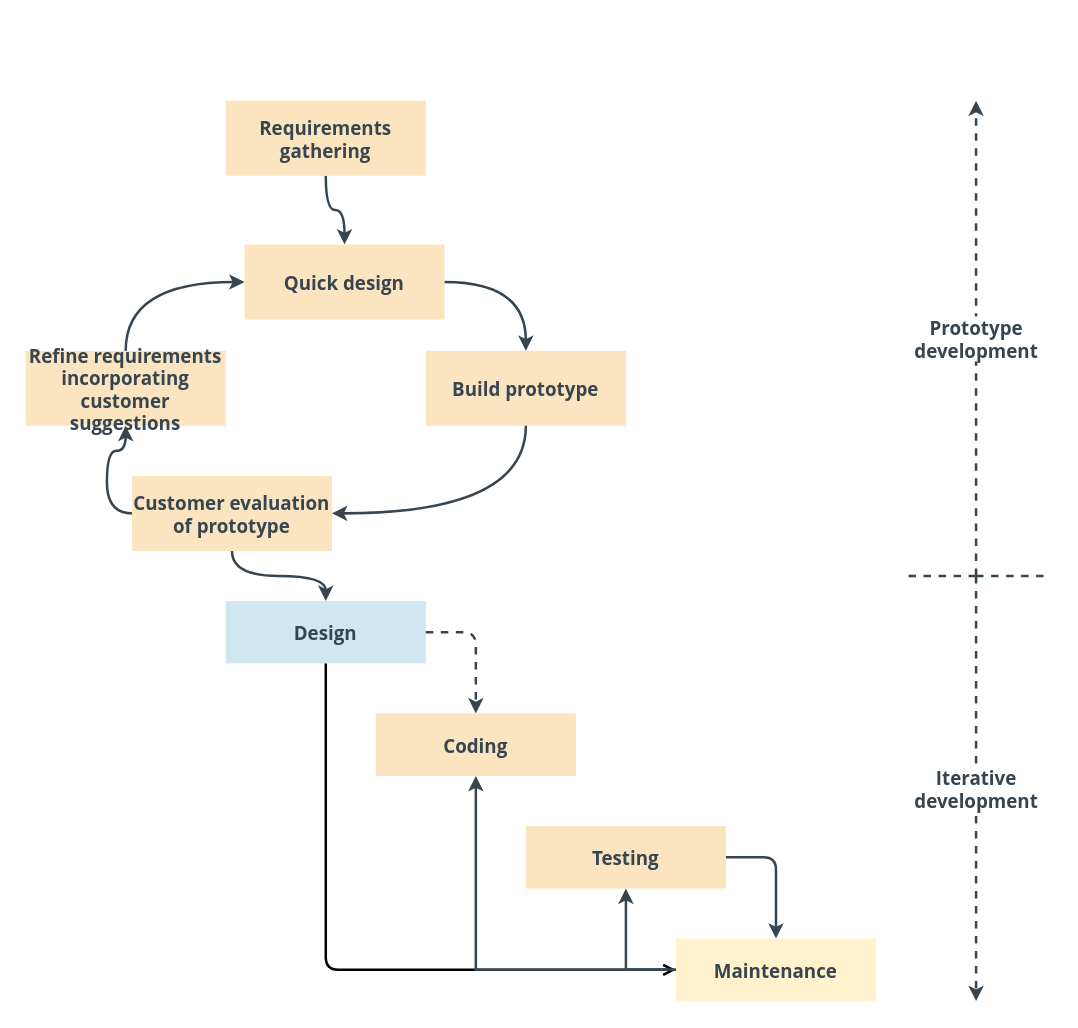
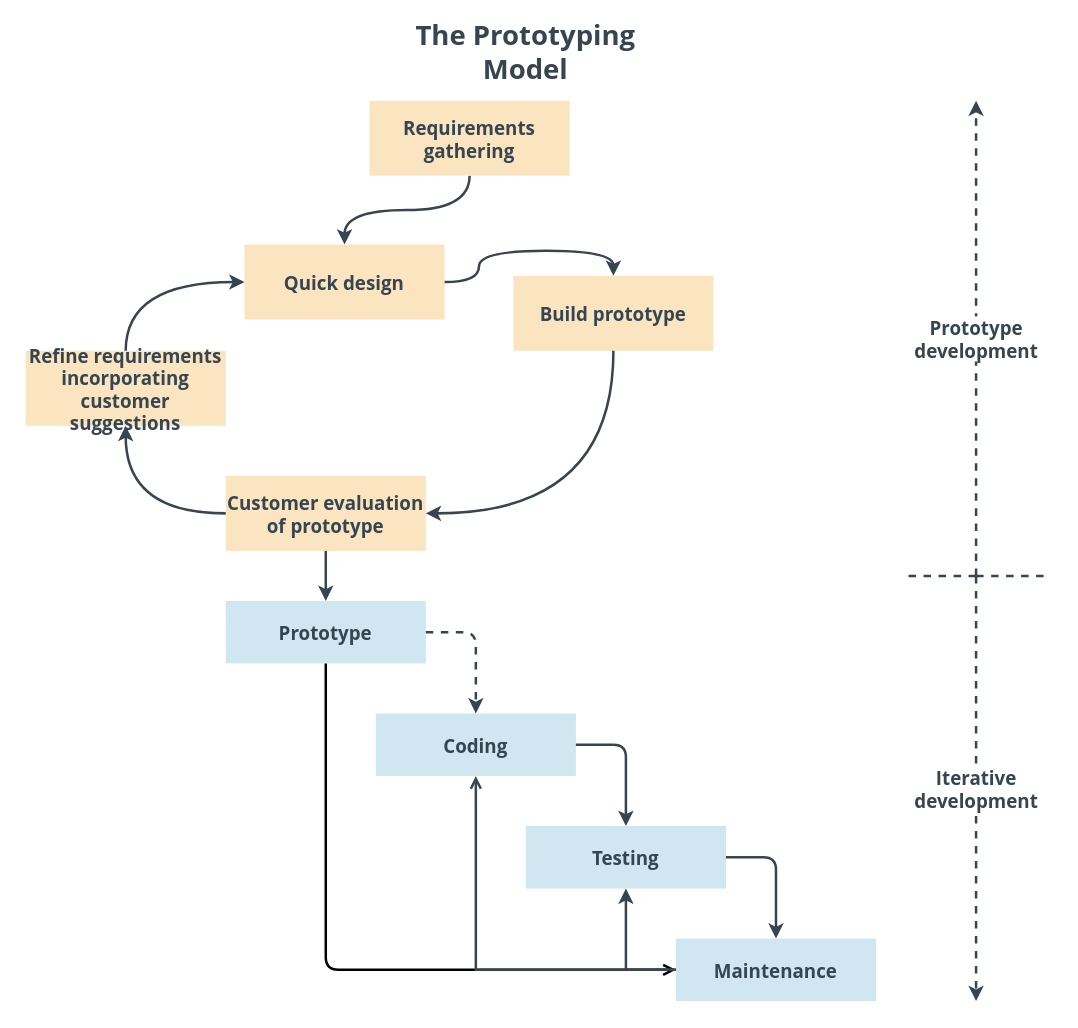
  <mxCell id="0" />
  <mxCell id="1" parent="0" />
  <mxCell id="2" style="edgeStyle=orthogonalEdgeStyle;orthogonalLoop=1;jettySize=auto;html=1;exitX=0.5;exitY=1;exitDx=0;exitDy=0;entryX=0.5;entryY=0;entryDx=0;entryDy=0;fontSize=15;fontColor=#36454F;curved=1;strokeWidth=2;strokeColor=#36454F;" edge="1" parent="1" source="3" target="4"><mxGeometry relative="1" as="geometry" /></mxCell>
- <mxCell id="3" value="Requirements gathering" style="rounded=0;whiteSpace=wrap;html=1;fontSize=15;glass=0;strokeWidth=1;shadow=0;sketch=0;strokeColor=none;fillColor=#FBE5C0;fontColor=#36454F;fontFamily=Open Sans;fontSource=https%3A%2F%2Ffonts.googleapis.com%2Fcss%3Ffamily%3DOpen%2BSans;fontStyle=1" vertex="1" parent="1"><mxGeometry x="180" y="80" width="160" height="60" as="geometry" /></mxCell>
+ <mxCell id="3" value="Requirements gathering" style="rounded=0;whiteSpace=wrap;html=1;fontSize=15;glass=0;strokeWidth=1;shadow=0;sketch=0;strokeColor=none;fillColor=#FBE5C0;fontColor=#36454F;fontFamily=Open Sans;fontSource=https%3A%2F%2Ffonts.googleapis.com%2Fcss%3Ffamily%3DOpen%2BSans;fontStyle=1" vertex="1" parent="1"><mxGeometry x="295" y="80" width="160" height="60" as="geometry" /></mxCell>
  <mxCell id="4" value="Quick design" style="rounded=0;whiteSpace=wrap;html=1;fontSize=15;glass=0;strokeWidth=1;shadow=0;sketch=0;strokeColor=none;fillColor=#FBE5C0;fontColor=#36454F;fontFamily=Open Sans;fontSource=https%3A%2F%2Ffonts.googleapis.com%2Fcss%3Ffamily%3DOpen%2BSans;fontStyle=1" vertex="1" parent="1"><mxGeometry x="195" y="195" width="160" height="60" as="geometry" /></mxCell>
  <mxCell id="5" value="Refine requirements incorporating customer suggestions" style="rounded=0;whiteSpace=wrap;html=1;fontSize=15;glass=0;strokeWidth=1;shadow=0;sketch=0;strokeColor=none;fillColor=#FBE5C0;fontColor=#36454F;fontFamily=Open Sans;fontSource=https%3A%2F%2Ffonts.googleapis.com%2Fcss%3Ffamily%3DOpen%2BSans;fontStyle=1" vertex="1" parent="1"><mxGeometry x="20" y="280" width="160" height="60" as="geometry" /></mxCell>
- <mxCell id="6" value="Build prototype&lt;br&gt;" style="rounded=0;whiteSpace=wrap;html=1;fontSize=15;glass=0;strokeWidth=1;shadow=0;sketch=0;strokeColor=none;fillColor=#FBE5C0;fontColor=#36454F;fontFamily=Open Sans;fontSource=https%3A%2F%2Ffonts.googleapis.com%2Fcss%3Ffamily%3DOpen%2BSans;fontStyle=1" vertex="1" parent="1"><mxGeometry x="340" y="280" width="160" height="60" as="geometry" /></mxCell>
- <mxCell id="7" value="Customer evaluation of prototype" style="rounded=0;whiteSpace=wrap;html=1;fontSize=15;glass=0;strokeWidth=1;shadow=0;sketch=0;strokeColor=none;fillColor=#FBE5C0;fontColor=#36454F;fontFamily=Open Sans;fontSource=https%3A%2F%2Ffonts.googleapis.com%2Fcss%3Ffamily%3DOpen%2BSans;fontStyle=1" vertex="1" parent="1"><mxGeometry x="105" y="380" width="160" height="60" as="geometry" /></mxCell>
+ <mxCell id="6" value="Build prototype&lt;br&gt;" style="rounded=0;whiteSpace=wrap;html=1;fontSize=15;glass=0;strokeWidth=1;shadow=0;sketch=0;strokeColor=none;fillColor=#FBE5C0;fontColor=#36454F;fontFamily=Open Sans;fontSource=https%3A%2F%2Ffonts.googleapis.com%2Fcss%3Ffamily%3DOpen%2BSans;fontStyle=1" vertex="1" parent="1"><mxGeometry x="410" y="220" width="160" height="60" as="geometry" /></mxCell>
+ <mxCell id="7" value="Customer evaluation of prototype" style="rounded=0;whiteSpace=wrap;html=1;fontSize=15;glass=0;strokeWidth=1;shadow=0;sketch=0;strokeColor=none;fillColor=#FBE5C0;fontColor=#36454F;fontFamily=Open Sans;fontSource=https%3A%2F%2Ffonts.googleapis.com%2Fcss%3Ffamily%3DOpen%2BSans;fontStyle=1" vertex="1" parent="1"><mxGeometry x="180" y="380" width="160" height="60" as="geometry" /></mxCell>
  <mxCell id="8" style="edgeStyle=orthogonalEdgeStyle;orthogonalLoop=1;jettySize=auto;html=1;exitX=1;exitY=0.5;exitDx=0;exitDy=0;entryX=0.5;entryY=0;entryDx=0;entryDy=0;fontSize=15;fontColor=#36454F;strokeWidth=2;strokeColor=#36454F;curved=1;" edge="1" parent="1" source="4" target="6"><mxGeometry relative="1" as="geometry"><mxPoint x="460" y="200" as="sourcePoint" /><mxPoint x="499.92" y="240" as="targetPoint" /></mxGeometry></mxCell>
  <mxCell id="9" style="edgeStyle=orthogonalEdgeStyle;orthogonalLoop=1;jettySize=auto;html=1;exitX=0.5;exitY=1;exitDx=0;exitDy=0;entryX=1;entryY=0.5;entryDx=0;entryDy=0;fontSize=15;fontColor=#36454F;curved=1;strokeWidth=2;strokeColor=#36454F;" edge="1" parent="1" source="6" target="7"><mxGeometry relative="1" as="geometry"><mxPoint x="540" y="260" as="sourcePoint" /><mxPoint x="579.92" y="300" as="targetPoint" /></mxGeometry></mxCell>
  <mxCell id="10" style="edgeStyle=orthogonalEdgeStyle;orthogonalLoop=1;jettySize=auto;html=1;exitX=0.5;exitY=1;exitDx=0;exitDy=0;entryX=0.5;entryY=0;entryDx=0;entryDy=0;fontSize=15;fontColor=#36454F;curved=1;strokeWidth=2;strokeColor=#36454F;" edge="1" parent="1" source="7" target="12"><mxGeometry relative="1" as="geometry"><mxPoint x="620" y="320" as="sourcePoint" /><mxPoint x="659.92" y="360" as="targetPoint" /></mxGeometry></mxCell>
- <mxCell id="12" value="Design" style="rounded=0;whiteSpace=wrap;html=1;fontSize=15;glass=0;strokeWidth=1;shadow=0;sketch=0;strokeColor=none;fillColor=#D0E6F0;fontColor=#36454F;fontFamily=Open Sans;fontSource=https%3A%2F%2Ffonts.googleapis.com%2Fcss%3Ffamily%3DOpen%2BSans;fontStyle=1" vertex="1" parent="1"><mxGeometry x="180" y="480" width="160" height="50" as="geometry" /></mxCell>
- <mxCell id="13" value="Coding" style="rounded=0;whiteSpace=wrap;html=1;fontSize=15;glass=0;strokeWidth=1;shadow=0;sketch=0;strokeColor=none;fillColor=#fbe5c0;fontColor=#36454F;fontFamily=Open Sans;fontSource=https%3A%2F%2Ffonts.googleapis.com%2Fcss%3Ffamily%3DOpen%2BSans;fontStyle=1;" vertex="1" parent="1"><mxGeometry x="300" y="570" width="160" height="50" as="geometry" /></mxCell>
- <mxCell id="14" value="Testing" style="rounded=0;whiteSpace=wrap;html=1;fontSize=15;glass=0;strokeWidth=1;shadow=0;sketch=0;strokeColor=none;fillColor=#fbe5c0;fontColor=#36454F;fontFamily=Open Sans;fontSource=https%3A%2F%2Ffonts.googleapis.com%2Fcss%3Ffamily%3DOpen%2BSans;fontStyle=1;" vertex="1" parent="1"><mxGeometry x="420" y="660" width="160" height="50" as="geometry" /></mxCell>
- <mxCell id="15" value="Maintenance" style="rounded=0;whiteSpace=wrap;html=1;fontSize=15;glass=0;strokeWidth=1;shadow=0;sketch=0;strokeColor=none;fillColor=#fff2cc;fontColor=#36454F;fontFamily=Open Sans;fontSource=https%3A%2F%2Ffonts.googleapis.com%2Fcss%3Ffamily%3DOpen%2BSans;fontStyle=1;" vertex="1" parent="1"><mxGeometry x="540" y="750" width="160" height="50" as="geometry" /></mxCell>
+ <mxCell id="11" value="The Prototyping Model" style="rounded=0;whiteSpace=wrap;html=1;fontSize=22;glass=0;strokeWidth=1;shadow=0;sketch=0;strokeColor=none;fillColor=none;fontColor=#36454F;fontFamily=Open Sans;fontSource=https%3A%2F%2Ffonts.googleapis.com%2Fcss%3Ffamily%3DOpen%2BSans;fontStyle=1" vertex="1" parent="1"><mxGeometry x="300" y="20" width="240" height="40" as="geometry" /></mxCell>
+ <mxCell id="12" value="Prototype" style="rounded=0;whiteSpace=wrap;html=1;fontSize=15;glass=0;strokeWidth=1;shadow=0;sketch=0;strokeColor=none;fillColor=#D0E6F0;fontColor=#36454F;fontFamily=Open Sans;fontSource=https%3A%2F%2Ffonts.googleapis.com%2Fcss%3Ffamily%3DOpen%2BSans;fontStyle=1" vertex="1" parent="1"><mxGeometry x="180" y="480" width="160" height="50" as="geometry" /></mxCell>
+ <mxCell id="13" value="Coding" style="rounded=0;whiteSpace=wrap;html=1;fontSize=15;glass=0;strokeWidth=1;shadow=0;sketch=0;strokeColor=none;fillColor=#D0E6F0;fontColor=#36454F;fontFamily=Open Sans;fontSource=https%3A%2F%2Ffonts.googleapis.com%2Fcss%3Ffamily%3DOpen%2BSans;fontStyle=1" vertex="1" parent="1"><mxGeometry x="300" y="570" width="160" height="50" as="geometry" /></mxCell>
+ <mxCell id="14" value="Testing" style="rounded=0;whiteSpace=wrap;html=1;fontSize=15;glass=0;strokeWidth=1;shadow=0;sketch=0;strokeColor=none;fillColor=#D0E6F0;fontColor=#36454F;fontFamily=Open Sans;fontSource=https%3A%2F%2Ffonts.googleapis.com%2Fcss%3Ffamily%3DOpen%2BSans;fontStyle=1" vertex="1" parent="1"><mxGeometry x="420" y="660" width="160" height="50" as="geometry" /></mxCell>
+ <mxCell id="15" value="Maintenance" style="rounded=0;whiteSpace=wrap;html=1;fontSize=15;glass=0;strokeWidth=1;shadow=0;sketch=0;strokeColor=none;fillColor=#D0E6F0;fontColor=#36454F;fontFamily=Open Sans;fontSource=https%3A%2F%2Ffonts.googleapis.com%2Fcss%3Ffamily%3DOpen%2BSans;fontStyle=1" vertex="1" parent="1"><mxGeometry x="540" y="750" width="160" height="50" as="geometry" /></mxCell>
  <mxCell id="16" style="edgeStyle=orthogonalEdgeStyle;orthogonalLoop=1;jettySize=auto;html=1;exitX=0;exitY=0.5;exitDx=0;exitDy=0;entryX=0.5;entryY=1;entryDx=0;entryDy=0;fontSize=15;fontColor=#36454F;curved=1;strokeWidth=2;strokeColor=#36454F;" edge="1" parent="1" source="7" target="5"><mxGeometry relative="1" as="geometry"><mxPoint x="450" y="350" as="sourcePoint" /><mxPoint x="390" y="410" as="targetPoint" /></mxGeometry></mxCell>
  <mxCell id="17" style="edgeStyle=orthogonalEdgeStyle;orthogonalLoop=1;jettySize=auto;html=1;exitX=0.5;exitY=0;exitDx=0;exitDy=0;entryX=0;entryY=0.5;entryDx=0;entryDy=0;fontSize=15;fontColor=#36454F;curved=1;strokeWidth=2;strokeColor=#36454F;" edge="1" parent="1" source="5" target="4"><mxGeometry relative="1" as="geometry"><mxPoint x="150" y="410" as="sourcePoint" /><mxPoint x="90" y="350" as="targetPoint" /></mxGeometry></mxCell>
  <mxCell id="18" style="edgeStyle=orthogonalEdgeStyle;orthogonalLoop=1;jettySize=auto;html=1;exitX=0.5;exitY=1;exitDx=0;exitDy=0;entryX=0;entryY=0.5;entryDx=0;entryDy=0;fontSize=15;fontColor=#36454F;strokeWidth=2;strokeColor=default;rounded=1;endArrow=open;endFill=0;" edge="1" parent="1" source="12" target="15"><mxGeometry relative="1" as="geometry"><mxPoint x="270" y="460" as="sourcePoint" /><mxPoint x="270" y="500" as="targetPoint" /><Array as="points"><mxPoint x="260" y="775" /></Array></mxGeometry></mxCell>
  <mxCell id="19" style="edgeStyle=orthogonalEdgeStyle;orthogonalLoop=1;jettySize=auto;html=1;exitX=1;exitY=0.5;exitDx=0;exitDy=0;entryX=0.5;entryY=0;entryDx=0;entryDy=0;fontSize=15;fontColor=#36454F;strokeWidth=2;strokeColor=#36454F;rounded=1;dashed=1;" edge="1" parent="1" source="12" target="13"><mxGeometry relative="1" as="geometry"><mxPoint x="270" y="460" as="sourcePoint" /><mxPoint x="270" y="500" as="targetPoint" /></mxGeometry></mxCell>
+ <mxCell id="20" style="edgeStyle=orthogonalEdgeStyle;orthogonalLoop=1;jettySize=auto;html=1;exitX=1;exitY=0.5;exitDx=0;exitDy=0;entryX=0.5;entryY=0;entryDx=0;entryDy=0;fontSize=15;fontColor=#36454F;strokeWidth=2;strokeColor=#36454F;rounded=1;" edge="1" parent="1" source="13" target="14"><mxGeometry relative="1" as="geometry"><mxPoint x="434" y="600" as="sourcePoint" /><mxPoint x="473.92" y="657" as="targetPoint" /></mxGeometry></mxCell>
  <mxCell id="21" style="edgeStyle=orthogonalEdgeStyle;orthogonalLoop=1;jettySize=auto;html=1;exitX=1;exitY=0.5;exitDx=0;exitDy=0;fontSize=15;fontColor=#36454F;strokeWidth=2;strokeColor=#36454F;rounded=1;entryX=0.5;entryY=0;entryDx=0;entryDy=0;" edge="1" parent="1" source="14" target="15"><mxGeometry relative="1" as="geometry"><mxPoint x="540" y="673" as="sourcePoint" /><mxPoint x="580" y="730" as="targetPoint" /></mxGeometry></mxCell>
  <mxCell id="22" style="edgeStyle=orthogonalEdgeStyle;orthogonalLoop=1;jettySize=auto;html=1;exitX=0;exitY=0.5;exitDx=0;exitDy=0;entryX=0.5;entryY=1;entryDx=0;entryDy=0;fontSize=15;fontColor=#36454F;strokeWidth=2;strokeColor=#36454F;rounded=0;" edge="1" parent="1" source="15" target="14"><mxGeometry relative="1" as="geometry"><mxPoint x="550" y="683" as="sourcePoint" /><mxPoint x="589.92" y="740" as="targetPoint" /></mxGeometry></mxCell>
- <mxCell id="23" style="edgeStyle=orthogonalEdgeStyle;orthogonalLoop=1;jettySize=auto;html=1;exitX=0;exitY=0.5;exitDx=0;exitDy=0;entryX=0.5;entryY=1;entryDx=0;entryDy=0;fontSize=15;fontColor=#36454F;strokeWidth=2;strokeColor=#36454F;rounded=0;" edge="1" parent="1" source="15" target="13"><mxGeometry relative="1" as="geometry"><mxPoint x="390" y="760" as="sourcePoint" /><mxPoint x="351.04" y="703" as="targetPoint" /></mxGeometry></mxCell>
+ <mxCell id="23" style="edgeStyle=orthogonalEdgeStyle;orthogonalLoop=1;jettySize=auto;html=1;exitX=0;exitY=0.5;exitDx=0;exitDy=0;entryX=0.5;entryY=1;entryDx=0;entryDy=0;fontSize=15;fontColor=#36454F;strokeWidth=2;strokeColor=#36454F;rounded=0;endArrow=open;" edge="1" parent="1" source="15" target="13"><mxGeometry relative="1" as="geometry"><mxPoint x="390" y="760" as="sourcePoint" /><mxPoint x="351.04" y="703" as="targetPoint" /></mxGeometry></mxCell>
  <mxCell id="24" value="Iterative&lt;br&gt;development" style="edgeStyle=orthogonalEdgeStyle;orthogonalLoop=1;jettySize=auto;html=1;entryX=0.5;entryY=0;entryDx=0;entryDy=0;fontSize=15;fontColor=#36454F;strokeWidth=2;strokeColor=#36454F;rounded=1;dashed=1;fontFamily=Open Sans;fontSource=https%3A%2F%2Ffonts.googleapis.com%2Fcss%3Ffamily%3DOpen%2BSans;fontStyle=1" edge="1" parent="1"><mxGeometry relative="1" as="geometry"><mxPoint x="780" y="460" as="sourcePoint" /><mxPoint x="780" y="800" as="targetPoint" /></mxGeometry></mxCell>
  <mxCell id="25" value="Prototype&lt;br&gt;development" style="edgeStyle=orthogonalEdgeStyle;orthogonalLoop=1;jettySize=auto;html=1;fontSize=15;fontColor=#36454F;strokeWidth=2;strokeColor=#36454F;rounded=1;dashed=1;fontFamily=Open Sans;fontSource=https%3A%2F%2Ffonts.googleapis.com%2Fcss%3Ffamily%3DOpen%2BSans;fontStyle=1;spacing=2;spacingBottom=0;spacingTop=0;" edge="1" parent="1"><mxGeometry relative="1" as="geometry"><mxPoint x="780" y="460" as="sourcePoint" /><mxPoint x="780" y="80" as="targetPoint" /></mxGeometry></mxCell>
  <mxCell id="26" value="" style="edgeStyle=orthogonalEdgeStyle;orthogonalLoop=1;jettySize=auto;html=1;fontSize=15;fontColor=#36454F;strokeWidth=2;strokeColor=#36454F;rounded=1;dashed=1;endArrow=none;endFill=0;" edge="1" parent="1"><mxGeometry relative="1" as="geometry"><mxPoint x="780" y="460" as="sourcePoint" /><mxPoint x="720" y="460" as="targetPoint" /></mxGeometry></mxCell>
  <mxCell id="27" value="" style="edgeStyle=orthogonalEdgeStyle;orthogonalLoop=1;jettySize=auto;html=1;fontSize=15;fontColor=#36454F;strokeWidth=2;strokeColor=#36454F;rounded=1;dashed=1;endArrow=none;endFill=0;" edge="1" parent="1"><mxGeometry relative="1" as="geometry"><mxPoint x="780" y="460" as="sourcePoint" /><mxPoint x="840" y="460" as="targetPoint" /></mxGeometry></mxCell>
